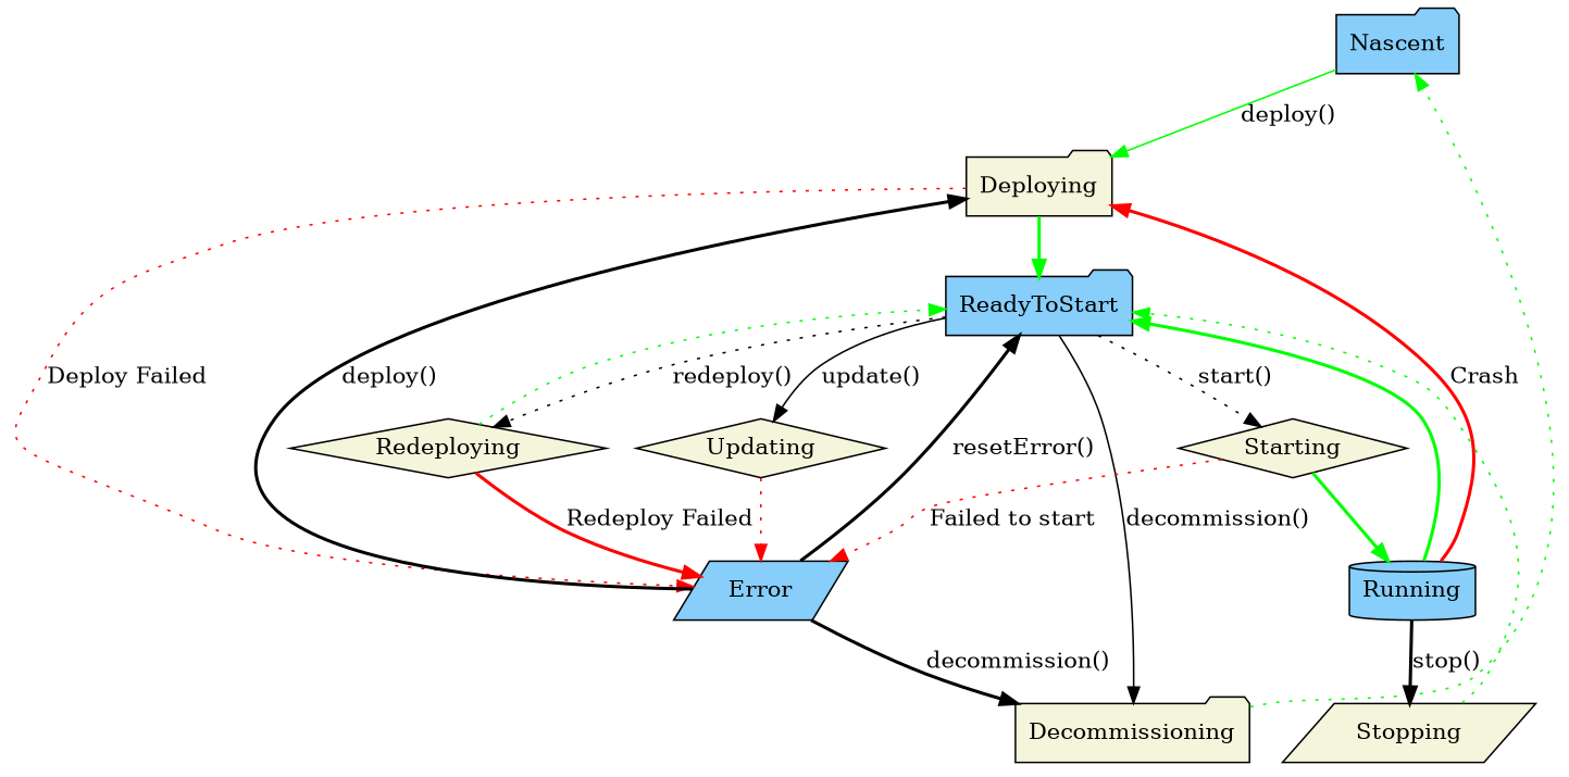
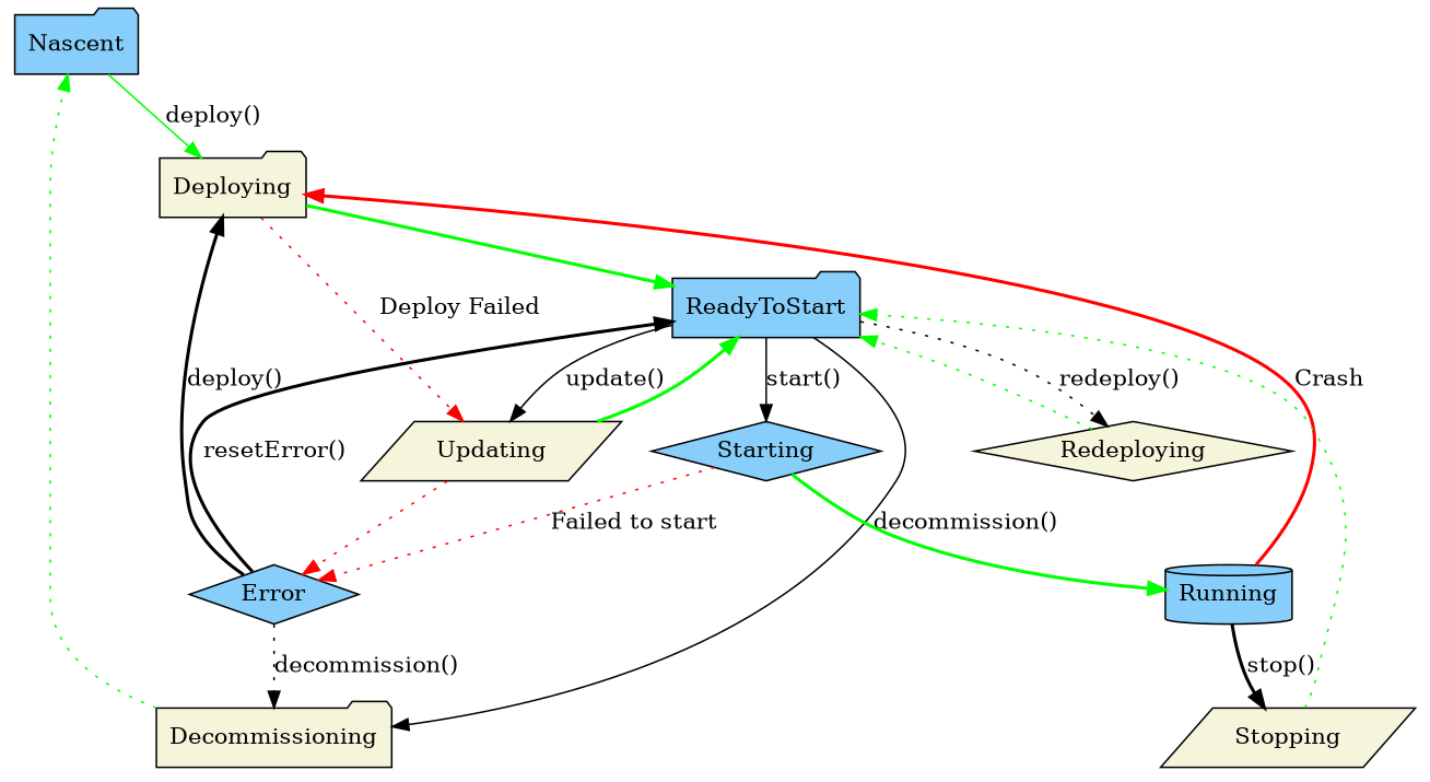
  digraph {
    node [fillcolor=beige shape=folder style=filled]
    edge [style=bold]
    Nascent [fillcolor=lightskyblue]
    Deploying
    ReadyToStart [fillcolor=lightskyblue]
-   Error [fillcolor=lightskyblue shape=parallelogram]
-   Starting [shape=diamond]
+   Error [fillcolor=lightskyblue shape=diamond]
+   Starting [fillcolor=lightskyblue shape=diamond]
    Redeploying [shape=diamond]
-   Updating [shape=diamond]
+   Updating [shape=parallelogram]
    Decommissioning
    Running [fillcolor=lightskyblue shape=cylinder]
    Stopping [shape=parallelogram]
    Nascent -> Deploying [color=green label="deploy()" style=solid]
    Deploying -> ReadyToStart [color=green]
-   Deploying -> Error [color=red label="Deploy Failed" style=dotted]
-   ReadyToStart -> Starting [label="start()" style=dotted]
+   Deploying -> Updating [color=red label="Deploy Failed" style=dotted]
+   ReadyToStart -> Starting [label="start()" style=solid]
    ReadyToStart -> Redeploying [label="redeploy()" style=dotted]
    ReadyToStart -> Updating [label="update()" style=solid]
    ReadyToStart -> Decommissioning [label="decommission()" style=solid]
    Error -> Deploying [label="deploy()"]
    Error -> ReadyToStart [label="resetError()"]
-   Error -> Decommissioning [label="decommission()"]
+   Error -> Decommissioning [label="decommission()" style=dotted]
    Starting -> Error [color=red label="Failed to start" style=dotted]
    Starting -> Running [color=green]
    Redeploying -> ReadyToStart [color=green style=dotted]
-   Redeploying -> Error [color=red label="Redeploy Failed"]
-   Running -> ReadyToStart [color=green]
+   Updating -> ReadyToStart [color=green]
    Updating -> Error [color=red style=dotted]
    Decommissioning -> Nascent [color=green style=dotted]
    Running -> Deploying [color=red label=Crash]
    Running -> Stopping [label="stop()"]
    Stopping -> ReadyToStart [color=green style=dotted]
  }
